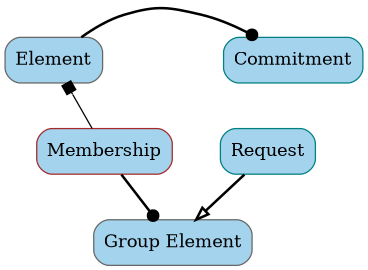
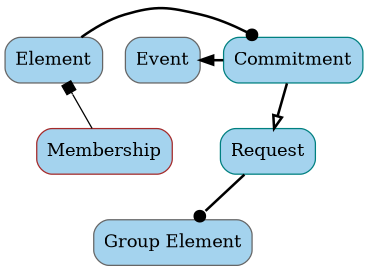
  digraph {
    rankdir=TB
    node [color=gray40 fillcolor=lightskyblue2 shape=box style="filled,rounded"]
    edge [arrowhead=dot style=bold]
    Element
    Commitment [color=teal]
+   Event
    Membership [color=brown]
    Request [color=teal]
    "Group Element"
    subgraph sub_1 {
      rank=same
      Element
      Commitment
+     Event
    }
    subgraph sub_2 {
      rank=same
      Membership
      Request
    }
    Element -> Commitment
+   Commitment -> Request [arrowhead=onormal]
+   Event -> Commitment [dir=back arrowhead=""]
    Membership -> Element [arrowhead=box style=solid]
-   Membership -> "Group Element"
-   Request -> "Group Element" [arrowhead=onormal]
+   Request -> "Group Element"
  }
